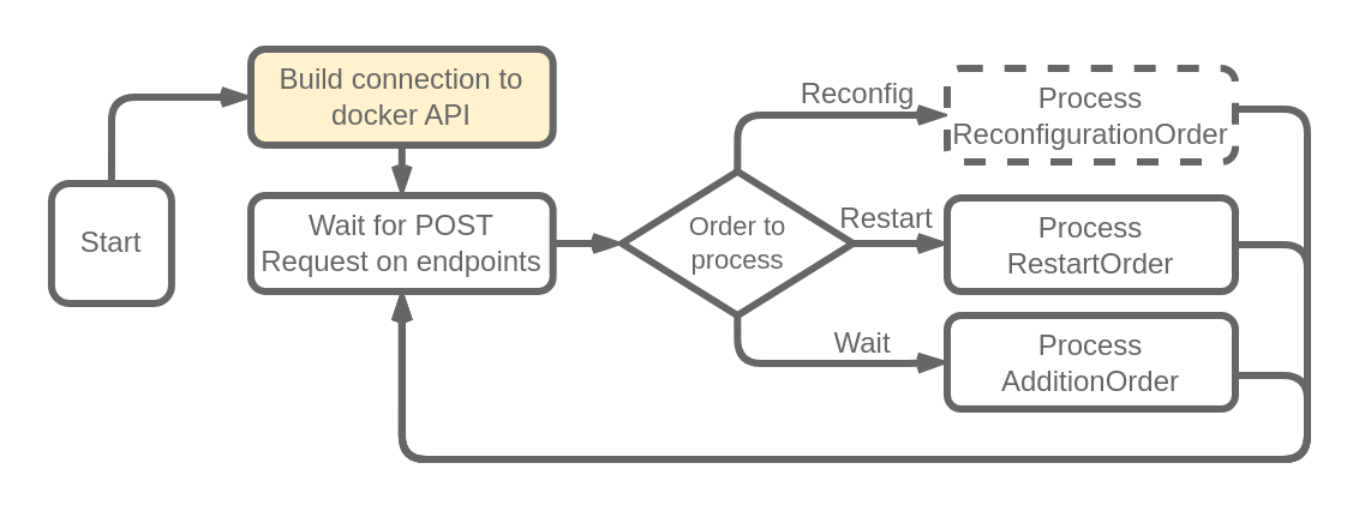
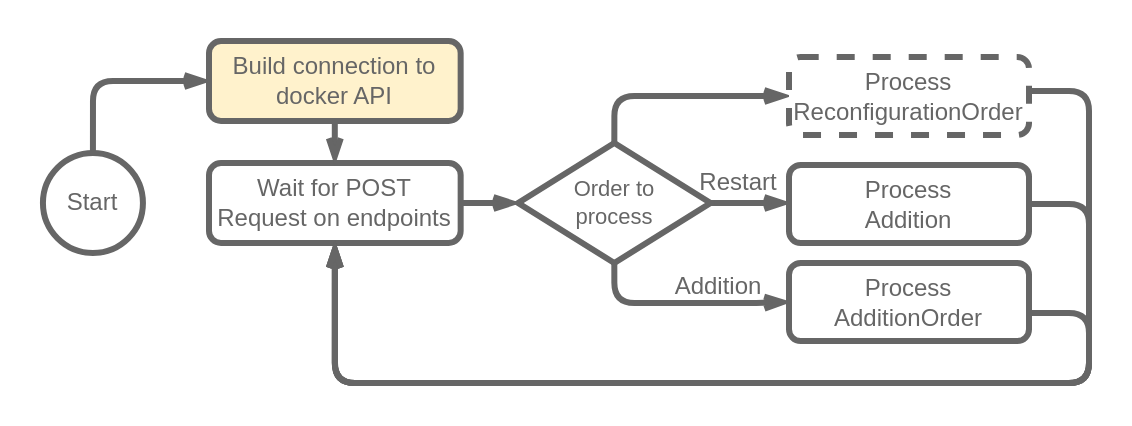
  <mxCell id="0" />
  <mxCell id="1" parent="0" />
  <mxCell id="2" style="edgeStyle=orthogonalEdgeStyle;shape=connector;curved=0;rounded=1;orthogonalLoop=1;jettySize=auto;html=1;exitX=0.5;exitY=0;exitDx=0;exitDy=0;labelBackgroundColor=default;strokeColor=#666666;strokeWidth=3;align=center;verticalAlign=middle;fontFamily=Helvetica;fontSize=12;fontColor=#666666;endArrow=openThin;endFill=0;fillColor=#FAE5C7;entryX=0;entryY=0.5;entryDx=0;entryDy=0;" edge="1" parent="1" source="3" target="7"><mxGeometry relative="1" as="geometry" /></mxCell>
- <mxCell id="3" value="Start" style="whiteSpace=wrap;html=1;aspect=fixed;strokeColor=#666666;fontColor=#666666;fillColor=#FFFFFF;strokeWidth=3;rounded=1;" vertex="1" parent="1"><mxGeometry x="20.97" y="76" width="50" height="50" as="geometry" /></mxCell>
+ <mxCell id="3" value="Start" style="ellipse;whiteSpace=wrap;html=1;aspect=fixed;strokeColor=#666666;fontColor=#666666;fillColor=#FFFFFF;strokeWidth=3;" vertex="1" parent="1"><mxGeometry x="20.97" y="76" width="50" height="50" as="geometry" /></mxCell>
  <mxCell id="4" style="edgeStyle=orthogonalEdgeStyle;shape=connector;curved=0;rounded=1;orthogonalLoop=1;jettySize=auto;html=1;labelBackgroundColor=default;strokeColor=#666666;strokeWidth=3;align=center;verticalAlign=middle;fontFamily=Helvetica;fontSize=12;fontColor=#666666;endArrow=openThin;endFill=0;fillColor=#FAE5C7;" edge="1" parent="1" source="5" target="11"><mxGeometry relative="1" as="geometry" /></mxCell>
  <mxCell id="5" value="Wait for POST&lt;br&gt;Request on endpoints" style="rounded=1;whiteSpace=wrap;html=1;strokeColor=#666666;fontColor=#666666;fillColor=#FFFFFF;strokeWidth=3;" vertex="1" parent="1"><mxGeometry x="104" y="81" width="125.83" height="40" as="geometry" /></mxCell>
  <mxCell id="6" style="edgeStyle=orthogonalEdgeStyle;shape=connector;curved=0;rounded=1;orthogonalLoop=1;jettySize=auto;html=1;labelBackgroundColor=default;strokeColor=#666666;strokeWidth=3;align=center;verticalAlign=middle;fontFamily=Helvetica;fontSize=12;fontColor=#666666;endArrow=openThin;endFill=0;fillColor=#FAE5C7;" edge="1" parent="1" source="7" target="5"><mxGeometry relative="1" as="geometry" /></mxCell>
  <mxCell id="7" value="Build connection to docker API" style="rounded=1;whiteSpace=wrap;html=1;strokeColor=#666666;fontColor=#666666;fillColor=#fff2cc;strokeWidth=3;" vertex="1" parent="1"><mxGeometry x="104" y="20" width="125.83" height="40" as="geometry" /></mxCell>
  <mxCell id="8" style="edgeStyle=orthogonalEdgeStyle;shape=connector;curved=0;rounded=1;orthogonalLoop=1;jettySize=auto;html=1;labelBackgroundColor=default;strokeColor=#666666;strokeWidth=3;align=center;verticalAlign=middle;fontFamily=Helvetica;fontSize=12;fontColor=#666666;endArrow=openThin;endFill=0;fillColor=#FAE5C7;exitX=0.5;exitY=0;exitDx=0;exitDy=0;entryX=0;entryY=0.5;entryDx=0;entryDy=0;" edge="1" parent="1" source="11" target="15"><mxGeometry relative="1" as="geometry" /></mxCell>
  <mxCell id="9" style="edgeStyle=orthogonalEdgeStyle;shape=connector;curved=0;rounded=1;orthogonalLoop=1;jettySize=auto;html=1;exitX=1;exitY=0.5;exitDx=0;exitDy=0;entryX=0;entryY=0.5;entryDx=0;entryDy=0;labelBackgroundColor=default;strokeColor=#666666;strokeWidth=3;align=center;verticalAlign=middle;fontFamily=Helvetica;fontSize=12;fontColor=#666666;endArrow=openThin;endFill=0;fillColor=#FAE5C7;" edge="1" parent="1" source="11" target="13"><mxGeometry relative="1" as="geometry" /></mxCell>
  <mxCell id="10" style="edgeStyle=orthogonalEdgeStyle;shape=connector;curved=0;rounded=1;orthogonalLoop=1;jettySize=auto;html=1;exitX=0.5;exitY=1;exitDx=0;exitDy=0;entryX=0;entryY=0.5;entryDx=0;entryDy=0;labelBackgroundColor=default;strokeColor=#666666;strokeWidth=3;align=center;verticalAlign=middle;fontFamily=Helvetica;fontSize=12;fontColor=#666666;endArrow=openThin;endFill=0;fillColor=#FAE5C7;" edge="1" parent="1" source="11" target="17"><mxGeometry relative="1" as="geometry" /></mxCell>
  <mxCell id="11" value="Order to &lt;br&gt;process" style="rhombus;whiteSpace=wrap;html=1;rounded=0;strokeColor=#666666;strokeWidth=3;align=center;verticalAlign=middle;fontFamily=Helvetica;fontSize=11;fontColor=#666666;fillColor=#FFFFFF;spacingTop=-1;" vertex="1" parent="1"><mxGeometry x="258.57" y="71" width="96.19" height="60" as="geometry" /></mxCell>
  <mxCell id="12" style="edgeStyle=orthogonalEdgeStyle;shape=connector;curved=0;rounded=1;orthogonalLoop=1;jettySize=auto;html=1;entryX=0.5;entryY=1;entryDx=0;entryDy=0;labelBackgroundColor=default;strokeColor=#666666;strokeWidth=3;align=center;verticalAlign=middle;fontFamily=Helvetica;fontSize=12;fontColor=#666666;endArrow=openThin;endFill=0;fillColor=#FAE5C7;exitX=1;exitY=0.5;exitDx=0;exitDy=0;" edge="1" parent="1" source="13" target="5"><mxGeometry relative="1" as="geometry"><Array as="points"><mxPoint x="544" y="102" /><mxPoint x="544" y="191" /><mxPoint x="167" y="191" /></Array></mxGeometry></mxCell>
- <mxCell id="13" value="Process &lt;br&gt;RestartOrder" style="rounded=1;whiteSpace=wrap;html=1;strokeColor=#666666;fontColor=#666666;fillColor=#FFFFFF;strokeWidth=3;" vertex="1" parent="1"><mxGeometry x="394" y="82" width="120" height="39" as="geometry" /></mxCell>
+ <mxCell id="13" value="Process &lt;br&gt;Addition" style="rounded=1;whiteSpace=wrap;html=1;strokeColor=#666666;fontColor=#666666;fillColor=#FFFFFF;strokeWidth=3;" vertex="1" parent="1"><mxGeometry x="394" y="82" width="120" height="39" as="geometry" /></mxCell>
  <mxCell id="14" style="edgeStyle=orthogonalEdgeStyle;shape=connector;curved=0;rounded=1;orthogonalLoop=1;jettySize=auto;html=1;entryX=0.5;entryY=1;entryDx=0;entryDy=0;labelBackgroundColor=default;strokeColor=#666666;strokeWidth=3;align=center;verticalAlign=middle;fontFamily=Helvetica;fontSize=12;fontColor=#666666;endArrow=openThin;endFill=0;fillColor=#FAE5C7;" edge="1" parent="1" source="15" target="5"><mxGeometry relative="1" as="geometry"><Array as="points"><mxPoint x="544" y="45" /><mxPoint x="544" y="191" /><mxPoint x="167" y="191" /></Array></mxGeometry></mxCell>
  <mxCell id="15" value="Process ReconfigurationOrder" style="rounded=1;whiteSpace=wrap;html=1;strokeColor=#666666;fontColor=#666666;fillColor=#FFFFFF;strokeWidth=3;dashed=1;" vertex="1" parent="1"><mxGeometry x="394" y="28" width="120" height="39" as="geometry" /></mxCell>
  <mxCell id="16" style="edgeStyle=orthogonalEdgeStyle;shape=connector;curved=0;rounded=1;orthogonalLoop=1;jettySize=auto;html=1;labelBackgroundColor=default;strokeColor=#666666;strokeWidth=3;align=center;verticalAlign=middle;fontFamily=Helvetica;fontSize=12;fontColor=#666666;endArrow=openThin;endFill=0;fillColor=#FAE5C7;" edge="1" parent="1" source="17" target="5"><mxGeometry relative="1" as="geometry"><Array as="points"><mxPoint x="544" y="156" /><mxPoint x="544" y="191" /><mxPoint x="167" y="191" /></Array></mxGeometry></mxCell>
  <mxCell id="17" value="Process AdditionOrder" style="rounded=1;whiteSpace=wrap;html=1;strokeColor=#666666;fontColor=#666666;fillColor=#FFFFFF;strokeWidth=3;" vertex="1" parent="1"><mxGeometry x="394" y="131" width="120" height="39" as="geometry" /></mxCell>
  <mxCell id="18" value="Restart" style="text;html=1;strokeColor=none;fillColor=none;align=center;verticalAlign=middle;whiteSpace=wrap;rounded=0;fontSize=12;fontFamily=Helvetica;fontColor=#666666;" vertex="1" parent="1"><mxGeometry x="350.73" y="81" width="36.25" height="20" as="geometry" /></mxCell>
- <mxCell id="19" value="Reconfig" style="text;html=1;strokeColor=none;fillColor=none;align=center;verticalAlign=middle;whiteSpace=wrap;rounded=0;fontSize=12;fontFamily=Helvetica;fontColor=#666666;" vertex="1" parent="1"><mxGeometry x="338.89" y="29" width="36.25" height="20" as="geometry" /></mxCell>
- <mxCell id="20" value="Wait" style="text;html=1;strokeColor=none;fillColor=none;align=center;verticalAlign=middle;whiteSpace=wrap;rounded=0;fontSize=12;fontFamily=Helvetica;fontColor=#666666;" vertex="1" parent="1"><mxGeometry x="306.73" y="133" width="104.25" height="20" as="geometry" /></mxCell>
+ <mxCell id="20" value="Addition" style="text;html=1;strokeColor=none;fillColor=none;align=center;verticalAlign=middle;whiteSpace=wrap;rounded=0;fontSize=12;fontFamily=Helvetica;fontColor=#666666;" vertex="1" parent="1"><mxGeometry x="306.73" y="133" width="104.25" height="20" as="geometry" /></mxCell>
